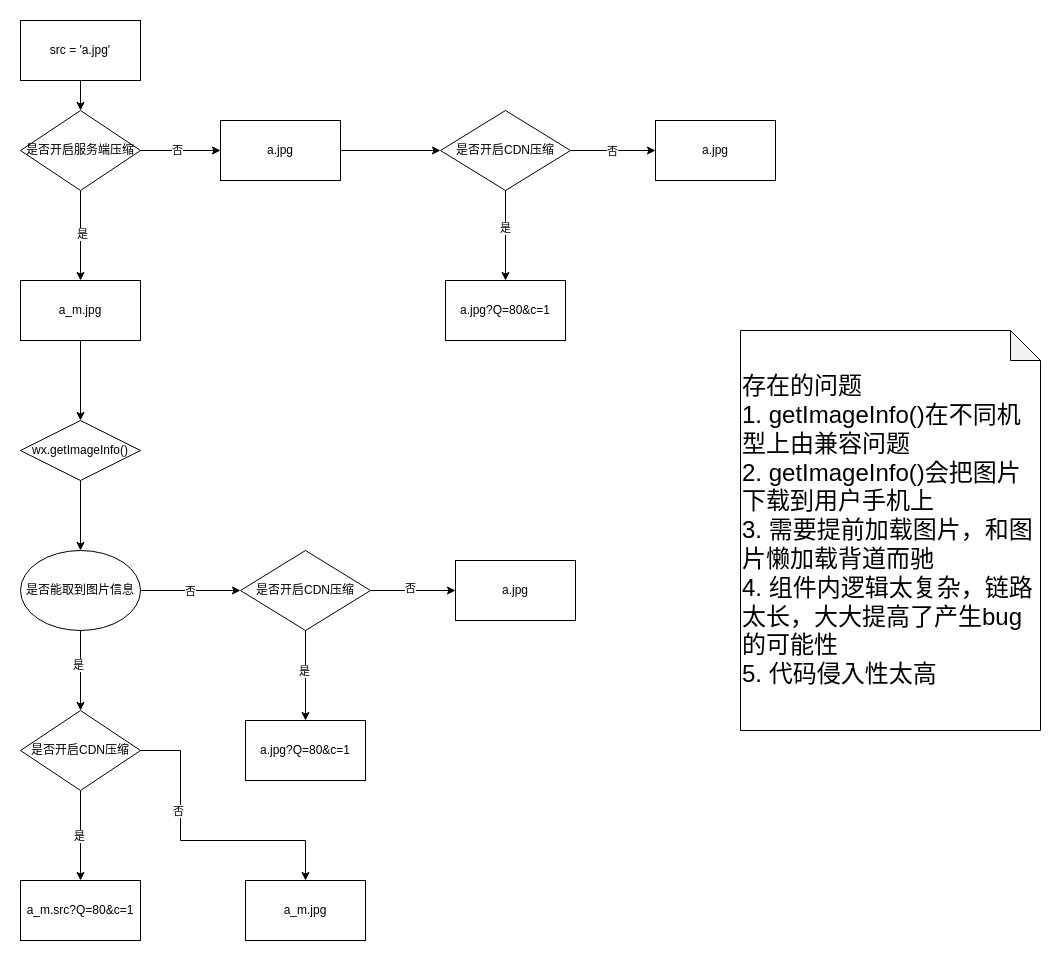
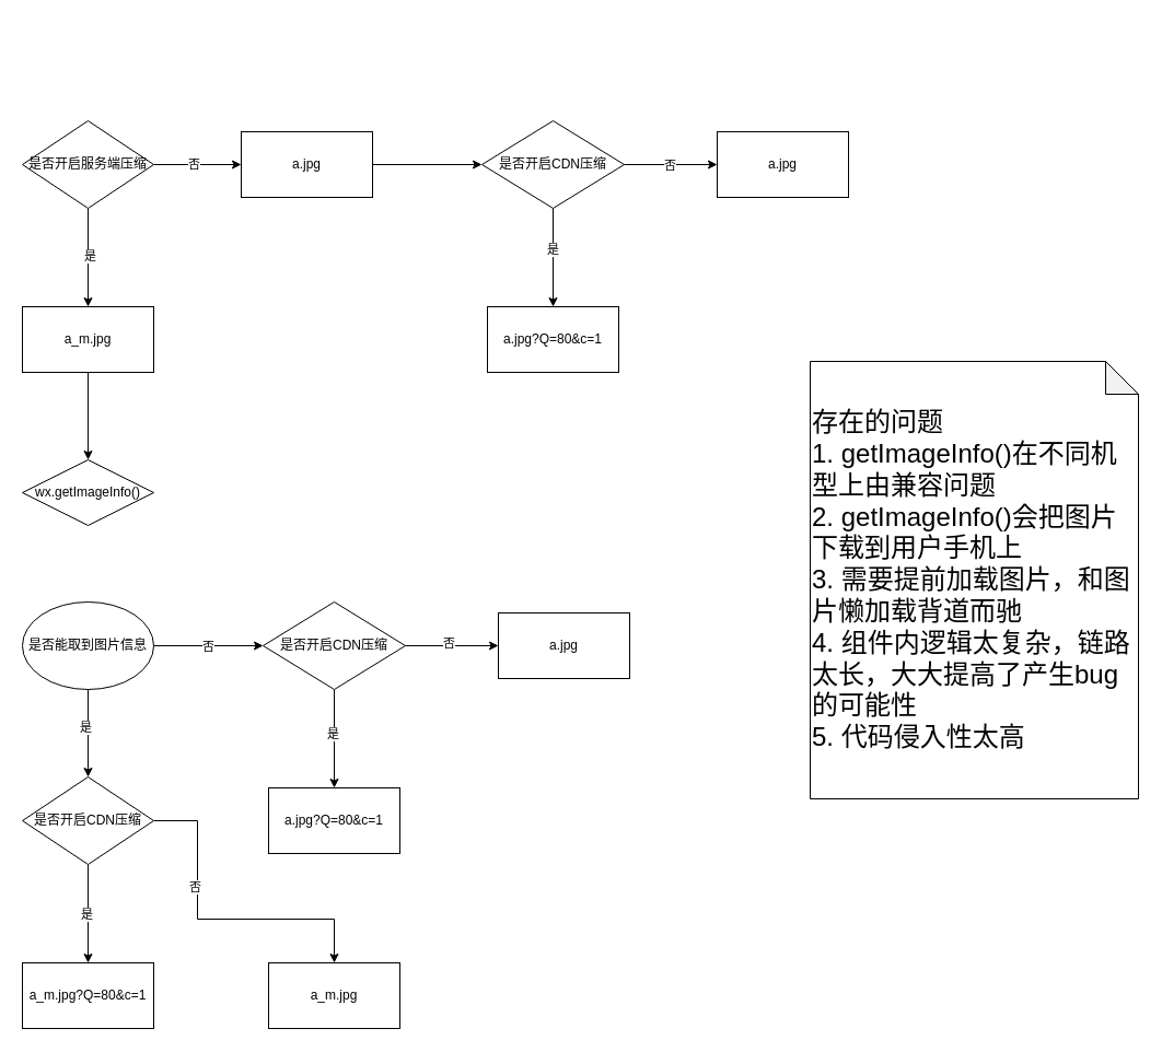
  <mxCell id="0" />
  <mxCell id="1" parent="0" />
- <mxCell id="2" value="" style="edgeStyle=orthogonalEdgeStyle;rounded=0;orthogonalLoop=1;jettySize=auto;html=1;" edge="1" parent="1" source="3" target="8"><mxGeometry relative="1" as="geometry" /></mxCell>
- <mxCell id="3" value="src = 'a.jpg'" style="rounded=0;whiteSpace=wrap;html=1;" vertex="1" parent="1"><mxGeometry x="20" y="20" width="120" height="60" as="geometry" /></mxCell>
  <mxCell id="4" value="" style="edgeStyle=orthogonalEdgeStyle;rounded=0;orthogonalLoop=1;jettySize=auto;html=1;" edge="1" parent="1" source="8" target="10"><mxGeometry relative="1" as="geometry" /></mxCell>
  <mxCell id="5" value="是" style="edgeLabel;html=1;align=center;verticalAlign=middle;resizable=0;points=[];" vertex="1" connectable="0" parent="4"><mxGeometry x="-0.044" y="1" relative="1" as="geometry"><mxPoint as="offset" /></mxGeometry></mxCell>
  <mxCell id="6" value="" style="edgeStyle=orthogonalEdgeStyle;rounded=0;orthogonalLoop=1;jettySize=auto;html=1;" edge="1" parent="1" source="8" target="12"><mxGeometry relative="1" as="geometry" /></mxCell>
  <mxCell id="7" value="否" style="edgeLabel;html=1;align=center;verticalAlign=middle;resizable=0;points=[];" vertex="1" connectable="0" parent="6"><mxGeometry x="-0.1" y="1" relative="1" as="geometry"><mxPoint as="offset" /></mxGeometry></mxCell>
  <mxCell id="8" value="是否开启服务端压缩" style="rhombus;whiteSpace=wrap;html=1;rounded=0;" vertex="1" parent="1"><mxGeometry x="20" y="110" width="120" height="80" as="geometry" /></mxCell>
  <mxCell id="9" value="" style="edgeStyle=orthogonalEdgeStyle;rounded=0;orthogonalLoop=1;jettySize=auto;html=1;" edge="1" parent="1" source="10" target="14"><mxGeometry relative="1" as="geometry" /></mxCell>
  <mxCell id="10" value="a_m.jpg" style="whiteSpace=wrap;html=1;rounded=0;" vertex="1" parent="1"><mxGeometry x="20" y="280" width="120" height="60" as="geometry" /></mxCell>
  <mxCell id="11" value="" style="edgeStyle=orthogonalEdgeStyle;rounded=0;orthogonalLoop=1;jettySize=auto;html=1;" edge="1" parent="1" source="12" target="19"><mxGeometry relative="1" as="geometry" /></mxCell>
  <mxCell id="12" value="a.jpg" style="whiteSpace=wrap;html=1;rounded=0;" vertex="1" parent="1"><mxGeometry x="220" y="120" width="120" height="60" as="geometry" /></mxCell>
- <mxCell id="13" value="" style="edgeStyle=orthogonalEdgeStyle;rounded=0;orthogonalLoop=1;jettySize=auto;html=1;" edge="1" parent="1" source="14" target="26"><mxGeometry relative="1" as="geometry" /></mxCell>
  <mxCell id="14" value="wx.getImageInfo()" style="rhombus;whiteSpace=wrap;html=1;" vertex="1" parent="1"><mxGeometry x="20" y="420" width="120" height="60" as="geometry" /></mxCell>
  <mxCell id="15" value="" style="edgeStyle=orthogonalEdgeStyle;rounded=0;orthogonalLoop=1;jettySize=auto;html=1;" edge="1" parent="1" source="19" target="20"><mxGeometry relative="1" as="geometry" /></mxCell>
  <mxCell id="16" value="否" style="edgeLabel;html=1;align=center;verticalAlign=middle;resizable=0;points=[];" vertex="1" connectable="0" parent="15"><mxGeometry x="-0.035" relative="1" as="geometry"><mxPoint as="offset" /></mxGeometry></mxCell>
  <mxCell id="17" value="" style="edgeStyle=orthogonalEdgeStyle;rounded=0;orthogonalLoop=1;jettySize=auto;html=1;" edge="1" parent="1" source="19" target="21"><mxGeometry relative="1" as="geometry" /></mxCell>
  <mxCell id="18" value="是" style="edgeLabel;html=1;align=center;verticalAlign=middle;resizable=0;points=[];" vertex="1" connectable="0" parent="17"><mxGeometry x="-0.178" y="-1" relative="1" as="geometry"><mxPoint as="offset" /></mxGeometry></mxCell>
  <mxCell id="19" value="是否开启CDN压缩" style="rhombus;whiteSpace=wrap;html=1;rounded=0;" vertex="1" parent="1"><mxGeometry x="440" y="110" width="130" height="80" as="geometry" /></mxCell>
  <mxCell id="20" value="a.jpg" style="whiteSpace=wrap;html=1;rounded=0;" vertex="1" parent="1"><mxGeometry x="655" y="120" width="120" height="60" as="geometry" /></mxCell>
  <mxCell id="21" value="a.jpg?Q=80&amp;amp;c=1" style="whiteSpace=wrap;html=1;rounded=0;" vertex="1" parent="1"><mxGeometry x="445" y="280" width="120" height="60" as="geometry" /></mxCell>
  <mxCell id="22" value="" style="edgeStyle=orthogonalEdgeStyle;rounded=0;orthogonalLoop=1;jettySize=auto;html=1;" edge="1" parent="1" source="26" target="31"><mxGeometry relative="1" as="geometry" /></mxCell>
  <mxCell id="23" value="否" style="edgeLabel;html=1;align=center;verticalAlign=middle;resizable=0;points=[];" vertex="1" connectable="0" parent="22"><mxGeometry x="-0.02" relative="1" as="geometry"><mxPoint as="offset" /></mxGeometry></mxCell>
  <mxCell id="24" value="" style="edgeStyle=orthogonalEdgeStyle;rounded=0;orthogonalLoop=1;jettySize=auto;html=1;" edge="1" parent="1" source="26" target="38"><mxGeometry relative="1" as="geometry" /></mxCell>
  <mxCell id="25" value="是" style="edgeLabel;html=1;align=center;verticalAlign=middle;resizable=0;points=[];" vertex="1" connectable="0" parent="24"><mxGeometry x="-0.15" y="-3" relative="1" as="geometry"><mxPoint as="offset" /></mxGeometry></mxCell>
  <mxCell id="26" value="是否能取到图片信息" style="ellipse;whiteSpace=wrap;html=1;" vertex="1" parent="1"><mxGeometry x="20" y="550" width="120" height="80" as="geometry" /></mxCell>
  <mxCell id="27" value="" style="edgeStyle=orthogonalEdgeStyle;rounded=0;orthogonalLoop=1;jettySize=auto;html=1;" edge="1" parent="1" source="31" target="32"><mxGeometry relative="1" as="geometry" /></mxCell>
  <mxCell id="28" value="否" style="edgeLabel;html=1;align=center;verticalAlign=middle;resizable=0;points=[];" vertex="1" connectable="0" parent="27"><mxGeometry x="-0.082" y="3" relative="1" as="geometry"><mxPoint as="offset" /></mxGeometry></mxCell>
  <mxCell id="29" value="" style="edgeStyle=orthogonalEdgeStyle;rounded=0;orthogonalLoop=1;jettySize=auto;html=1;" edge="1" parent="1" source="31" target="33"><mxGeometry relative="1" as="geometry" /></mxCell>
  <mxCell id="30" value="是" style="edgeLabel;html=1;align=center;verticalAlign=middle;resizable=0;points=[];" vertex="1" connectable="0" parent="29"><mxGeometry x="-0.111" y="-2" relative="1" as="geometry"><mxPoint as="offset" /></mxGeometry></mxCell>
  <mxCell id="31" value="是否开启CDN压缩" style="rhombus;whiteSpace=wrap;html=1;rounded=0;" vertex="1" parent="1"><mxGeometry x="240" y="550" width="130" height="80" as="geometry" /></mxCell>
  <mxCell id="32" value="a.jpg" style="whiteSpace=wrap;html=1;rounded=0;" vertex="1" parent="1"><mxGeometry x="455" y="560" width="120" height="60" as="geometry" /></mxCell>
  <mxCell id="33" value="a.jpg?Q=80&amp;amp;c=1" style="whiteSpace=wrap;html=1;rounded=0;" vertex="1" parent="1"><mxGeometry x="245" y="720" width="120" height="60" as="geometry" /></mxCell>
  <mxCell id="34" value="" style="edgeStyle=orthogonalEdgeStyle;rounded=0;orthogonalLoop=1;jettySize=auto;html=1;" edge="1" parent="1" source="38" target="39"><mxGeometry relative="1" as="geometry" /></mxCell>
  <mxCell id="35" value="是" style="edgeLabel;html=1;align=center;verticalAlign=middle;resizable=0;points=[];" vertex="1" connectable="0" parent="34"><mxGeometry y="-2" relative="1" as="geometry"><mxPoint as="offset" /></mxGeometry></mxCell>
  <mxCell id="36" style="edgeStyle=orthogonalEdgeStyle;rounded=0;orthogonalLoop=1;jettySize=auto;html=1;exitX=1;exitY=0.5;exitDx=0;exitDy=0;entryX=0.5;entryY=0;entryDx=0;entryDy=0;" edge="1" parent="1" source="38" target="40"><mxGeometry relative="1" as="geometry"><mxPoint x="190" y="940" as="targetPoint" /><Array as="points"><mxPoint x="180" y="750" /><mxPoint x="180" y="840" /><mxPoint x="305" y="840" /></Array></mxGeometry></mxCell>
  <mxCell id="37" value="否" style="edgeLabel;html=1;align=center;verticalAlign=middle;resizable=0;points=[];" vertex="1" connectable="0" parent="36"><mxGeometry x="-0.322" y="-3" relative="1" as="geometry"><mxPoint as="offset" /></mxGeometry></mxCell>
  <mxCell id="38" value="是否开启CDN压缩" style="rhombus;whiteSpace=wrap;html=1;rounded=0;" vertex="1" parent="1"><mxGeometry x="20" y="710" width="120" height="80" as="geometry" /></mxCell>
- <mxCell id="39" value="a_m.src?Q=80&amp;amp;c=1" style="whiteSpace=wrap;html=1;rounded=0;" vertex="1" parent="1"><mxGeometry x="20" y="880" width="120" height="60" as="geometry" /></mxCell>
+ <mxCell id="39" value="a_m.jpg?Q=80&amp;amp;c=1" style="whiteSpace=wrap;html=1;rounded=0;" vertex="1" parent="1"><mxGeometry x="20" y="880" width="120" height="60" as="geometry" /></mxCell>
  <mxCell id="40" value="a_m.jpg" style="rounded=0;whiteSpace=wrap;html=1;" vertex="1" parent="1"><mxGeometry x="245" y="880" width="120" height="60" as="geometry" /></mxCell>
  <mxCell id="41" value="&lt;font style=&quot;font-size: 24px;&quot;&gt;存在的问题&lt;br&gt;1. getImageInfo()在不同机型上由兼容问题&lt;br&gt;2. getImageInfo()会把图片下载到用户手机上&lt;br&gt;3. 需要提前加载图片，和图片懒加载背道而驰&lt;br&gt;4. 组件内逻辑太复杂，链路太长，大大提高了产生bug的可能性&lt;br&gt;5. 代码侵入性太高&lt;br&gt;&lt;/font&gt;" style="shape=note;whiteSpace=wrap;html=1;backgroundOutline=1;darkOpacity=0.05;align=left;" vertex="1" parent="1"><mxGeometry x="740" y="330" width="300" height="400" as="geometry" /></mxCell>
